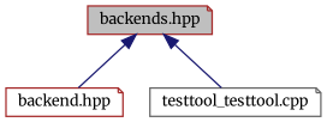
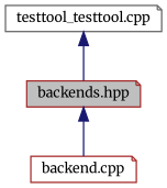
  digraph {
    fontname=Merriweather
    node [color=brown fillcolor=white fontname=Merriweather fontsize=10 shape=note style=filled]
    edge [color=midnightblue dir=back fontname=Merriweather fontsize=10 labelfontname=FreeSans labelfontsize=10 style=solid]
    n1 [fillcolor=grey75 fontcolor=black height=0.2 label="backends.hpp" width=0.4]
-   n2 [height=0.2 label="backend.hpp" width=0.4]
+   n2 [height=0.2 label="backend.cpp" width=0.4]
    n3 [color=gray40 height=0.2 label="testtool_testtool.cpp" width=0.4]
    n1 -> n2
-   n1 -> n3
+   n3 -> n1
  }
